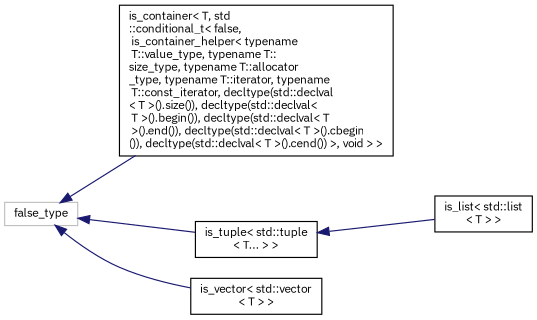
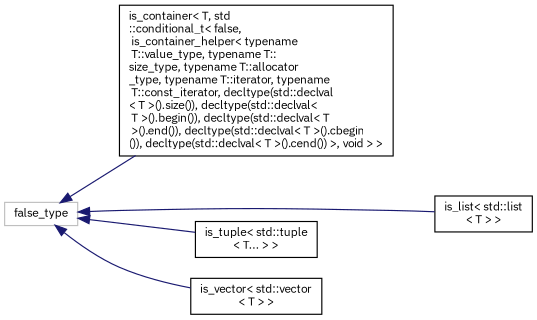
  digraph {
    fontname="IBM Plex Sans"
    rankdir=LR
    node [color=black fillcolor=white fontname="IBM Plex Sans" fontsize=10 shape=record style=filled]
    edge [color=midnightblue dir=back fontname="IBM Plex Sans" fontsize=10 labelfontname=Helvetica labelfontsize=10 style=solid]
    n1 [color=grey75 height=0.2 label=false_type width=0.4]
    n2 [height=0.2 label="is_container\< T, std\l::conditional_t\< false,\l is_container_helper\< typename\l T::value_type, typename T::\lsize_type, typename T::allocator\l_type, typename T::iterator, typename\l T::const_iterator, decltype(std::declval\l\< T \>().size()), decltype(std::declval\<\l T \>().begin()), decltype(std::declval\< T\l \>().end()), decltype(std::declval\< T \>().cbegin\l()), decltype(std::declval\< T \>().cend()) \>, void \> \>" width=0.4]
    n3 [height=0.2 label="is_list\< std::list\l\< T \> \>" width=0.4]
    n4 [height=0.2 label="is_tuple\< std::tuple\l\< T... \> \>" width=0.4]
    n5 [height=0.2 label="is_vector\< std::vector\l\< T \> \>" width=0.4]
    n1 -> n2
-   n4 -> n3
+   n1 -> n3
    n1 -> n4
    n1 -> n5
  }
